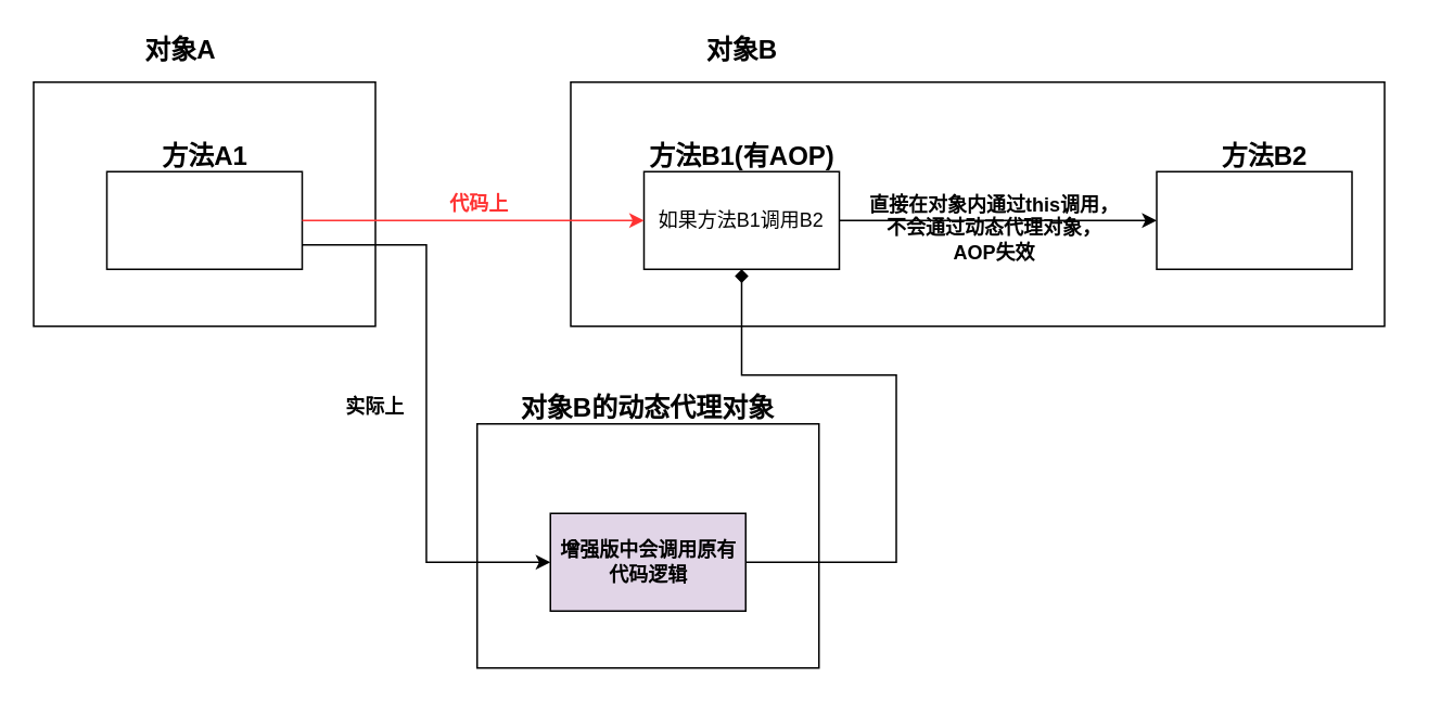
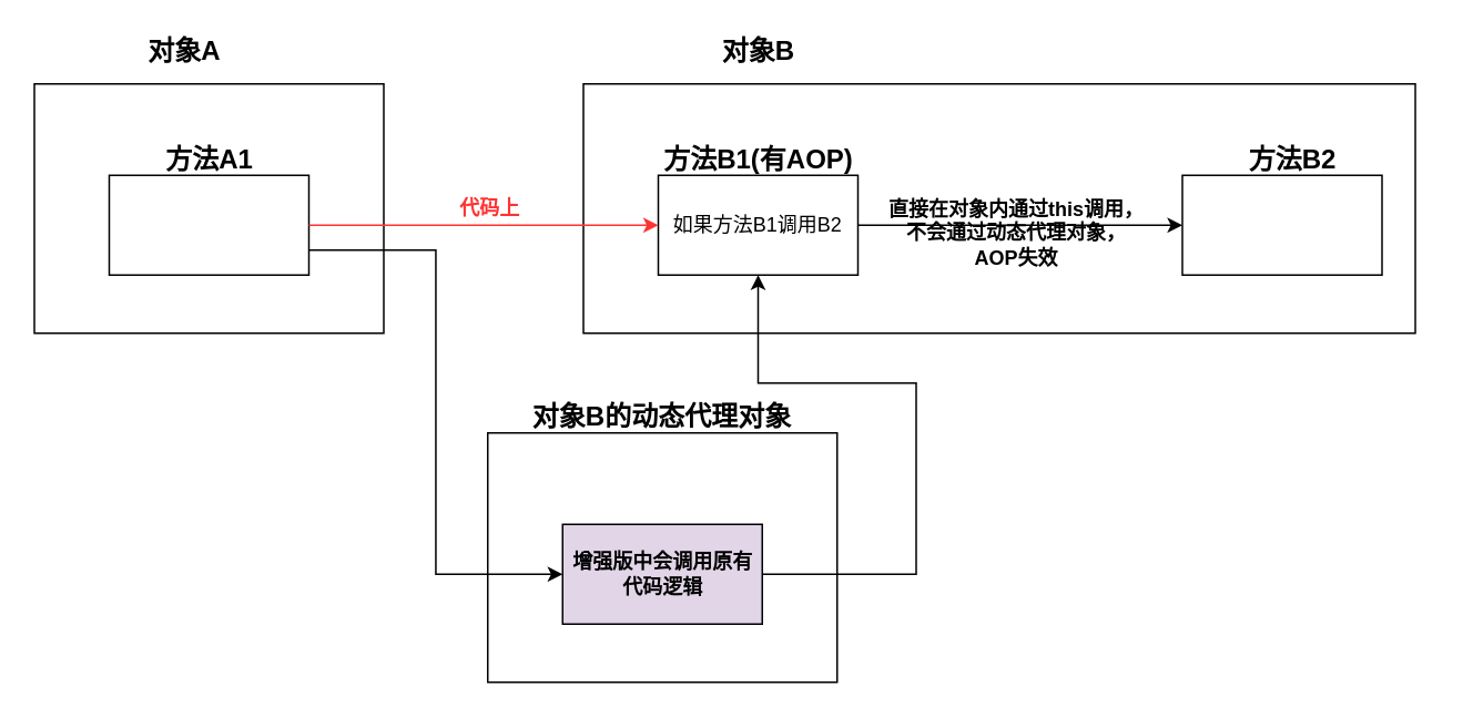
  <mxCell id="0" />
  <mxCell id="1" parent="0" />
  <mxCell id="2" value="" style="rounded=0;whiteSpace=wrap;html=1;" vertex="1" parent="1"><mxGeometry x="20" y="50" width="210" height="150" as="geometry" /></mxCell>
  <mxCell id="3" value="&lt;b&gt;&lt;font style=&quot;font-size: 16px&quot;&gt;对象A&lt;/font&gt;&lt;/b&gt;" style="text;html=1;strokeColor=none;fillColor=none;align=center;verticalAlign=middle;whiteSpace=wrap;rounded=0;" vertex="1" parent="1"><mxGeometry x="62.5" y="20" width="95" height="20" as="geometry" /></mxCell>
  <mxCell id="4" value="" style="rounded=0;whiteSpace=wrap;html=1;" vertex="1" parent="1"><mxGeometry x="65" y="105" width="120" height="60" as="geometry" /></mxCell>
  <mxCell id="5" value="&lt;span style=&quot;font-size: 16px&quot;&gt;&lt;b&gt;方法A1&lt;/b&gt;&lt;/span&gt;" style="text;html=1;strokeColor=none;fillColor=none;align=center;verticalAlign=middle;whiteSpace=wrap;rounded=0;" vertex="1" parent="1"><mxGeometry x="77.5" y="85" width="95" height="20" as="geometry" /></mxCell>
  <mxCell id="6" value="" style="rounded=0;whiteSpace=wrap;html=1;" vertex="1" parent="1"><mxGeometry x="350" y="50" width="500" height="150" as="geometry" /></mxCell>
  <mxCell id="7" value="&lt;b&gt;&lt;font style=&quot;font-size: 16px&quot;&gt;对象B&lt;/font&gt;&lt;/b&gt;" style="text;html=1;strokeColor=none;fillColor=none;align=center;verticalAlign=middle;whiteSpace=wrap;rounded=0;" vertex="1" parent="1"><mxGeometry x="407.5" y="20" width="95" height="20" as="geometry" /></mxCell>
  <mxCell id="8" style="edgeStyle=orthogonalEdgeStyle;rounded=0;orthogonalLoop=1;jettySize=auto;html=1;exitX=1;exitY=0.5;exitDx=0;exitDy=0;strokeColor=#000000;" edge="1" parent="1" source="9" target="19"><mxGeometry relative="1" as="geometry" /></mxCell>
  <mxCell id="9" value="如果方法B1调用B2" style="rounded=0;whiteSpace=wrap;html=1;" vertex="1" parent="1"><mxGeometry x="395" y="105" width="120" height="60" as="geometry" /></mxCell>
  <mxCell id="10" value="&lt;span style=&quot;font-size: 16px&quot;&gt;&lt;b&gt;方法B1(有AOP)&lt;/b&gt;&lt;/span&gt;" style="text;html=1;strokeColor=none;fillColor=none;align=center;verticalAlign=middle;whiteSpace=wrap;rounded=0;" vertex="1" parent="1"><mxGeometry x="368.75" y="85" width="172.5" height="20" as="geometry" /></mxCell>
  <mxCell id="11" value="" style="rounded=0;whiteSpace=wrap;html=1;" vertex="1" parent="1"><mxGeometry x="292.5" y="260" width="210" height="150" as="geometry" /></mxCell>
  <mxCell id="12" value="&lt;b&gt;&lt;font style=&quot;font-size: 16px&quot;&gt;对象B的动态代理对象&lt;/font&gt;&lt;/b&gt;" style="text;html=1;strokeColor=none;fillColor=none;align=center;verticalAlign=middle;whiteSpace=wrap;rounded=0;" vertex="1" parent="1"><mxGeometry x="301.25" y="240" width="192.5" height="20" as="geometry" /></mxCell>
- <mxCell id="13" style="edgeStyle=orthogonalEdgeStyle;rounded=0;orthogonalLoop=1;jettySize=auto;html=1;exitX=1;exitY=0.5;exitDx=0;exitDy=0;entryX=0.5;entryY=1;entryDx=0;entryDy=0;strokeColor=#000000;endArrow=diamond;" edge="1" parent="1" source="14" target="9"><mxGeometry relative="1" as="geometry"><Array as="points"><mxPoint x="550" y="345" /><mxPoint x="550" y="230" /><mxPoint x="455" y="230" /></Array></mxGeometry></mxCell>
+ <mxCell id="13" style="edgeStyle=orthogonalEdgeStyle;rounded=0;orthogonalLoop=1;jettySize=auto;html=1;exitX=1;exitY=0.5;exitDx=0;exitDy=0;entryX=0.5;entryY=1;entryDx=0;entryDy=0;strokeColor=#000000;" edge="1" parent="1" source="14" target="9"><mxGeometry relative="1" as="geometry"><Array as="points"><mxPoint x="550" y="345" /><mxPoint x="550" y="230" /><mxPoint x="455" y="230" /></Array></mxGeometry></mxCell>
  <mxCell id="14" value="&lt;b&gt;增强版中会调用原有代码逻辑&lt;/b&gt;" style="rounded=0;whiteSpace=wrap;html=1;fillColor=#e1d5e7;" vertex="1" parent="1"><mxGeometry x="337.5" y="315" width="120" height="60" as="geometry" /></mxCell>
  <mxCell id="15" style="edgeStyle=orthogonalEdgeStyle;rounded=0;orthogonalLoop=1;jettySize=auto;html=1;exitX=1;exitY=0.5;exitDx=0;exitDy=0;entryX=0;entryY=0.5;entryDx=0;entryDy=0;fillColor=#f8cecc;strokeColor=#FF3333;" edge="1" parent="1" source="4" target="9"><mxGeometry relative="1" as="geometry" /></mxCell>
  <mxCell id="16" value="&lt;b&gt;&lt;font color=&quot;#ff3333&quot;&gt;代码上&lt;/font&gt;&lt;/b&gt;" style="text;html=1;strokeColor=none;fillColor=none;align=center;verticalAlign=middle;whiteSpace=wrap;rounded=0;" vertex="1" parent="1"><mxGeometry x="274" y="115" width="40" height="20" as="geometry" /></mxCell>
- <mxCell id="17" value="&lt;b&gt;实际上&lt;/b&gt;" style="text;html=1;strokeColor=none;fillColor=none;align=center;verticalAlign=middle;whiteSpace=wrap;rounded=0;" vertex="1" parent="1"><mxGeometry x="210" y="240" width="40" height="20" as="geometry" /></mxCell>
  <mxCell id="18" style="edgeStyle=orthogonalEdgeStyle;rounded=0;orthogonalLoop=1;jettySize=auto;html=1;exitX=1;exitY=0.75;exitDx=0;exitDy=0;entryX=0;entryY=0.5;entryDx=0;entryDy=0;" edge="1" parent="1" source="4" target="14"><mxGeometry relative="1" as="geometry" /></mxCell>
  <mxCell id="19" value="" style="rounded=0;whiteSpace=wrap;html=1;" vertex="1" parent="1"><mxGeometry x="710" y="105" width="120" height="60" as="geometry" /></mxCell>
  <mxCell id="20" value="&lt;span style=&quot;font-size: 16px&quot;&gt;&lt;b&gt;方法B2&lt;/b&gt;&lt;/span&gt;" style="text;html=1;strokeColor=none;fillColor=none;align=center;verticalAlign=middle;whiteSpace=wrap;rounded=0;" vertex="1" parent="1"><mxGeometry x="690" y="85" width="172.5" height="20" as="geometry" /></mxCell>
  <mxCell id="21" value="&lt;b&gt;直接在对象内通过this调用，&lt;br&gt;不会通过动态代理对象，AOP失效&lt;/b&gt;" style="text;html=1;strokeColor=none;fillColor=none;align=center;verticalAlign=middle;whiteSpace=wrap;rounded=0;" vertex="1" parent="1"><mxGeometry x="531.25" y="130" width="158.75" height="20" as="geometry" /></mxCell>
